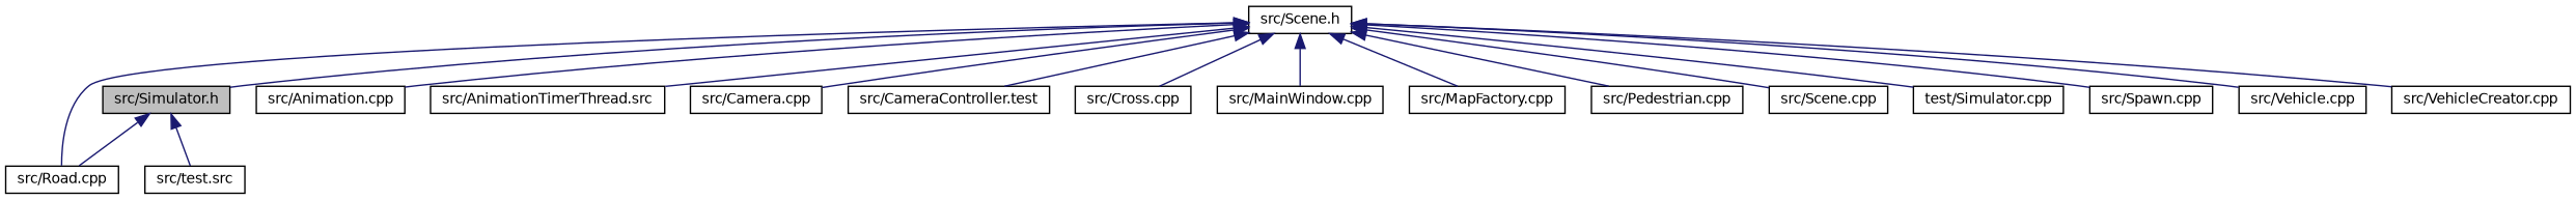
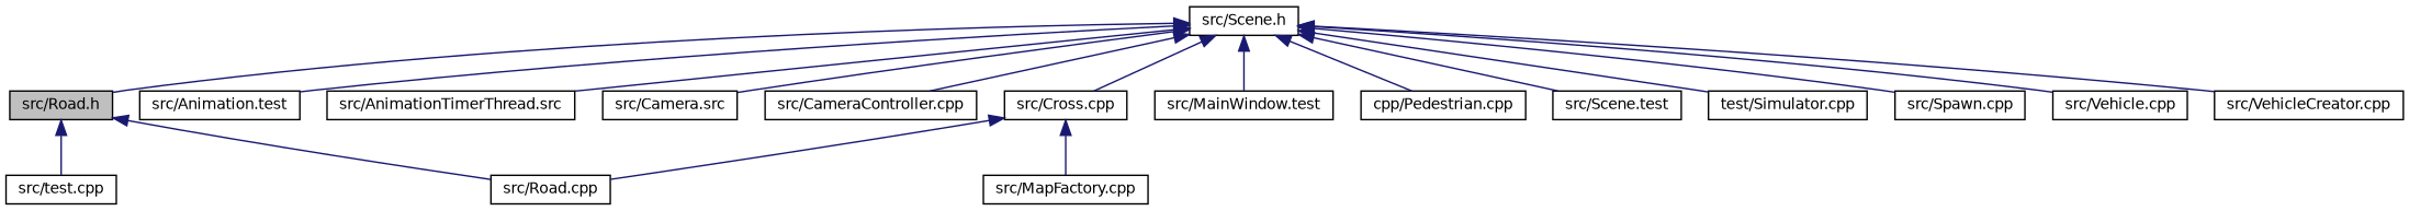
  digraph {
    node [color=black fillcolor=white fontname=Helvetica fontsize=10 shape=record style=filled]
    edge [color=midnightblue dir=back fontname=Helvetica fontsize=10 labelfontname=Helvetica labelfontsize=10 style=solid]
-   n1 [fillcolor=grey75 fontcolor=black height=0.2 label="src/Simulator.h" width=0.4]
+   n1 [fillcolor=grey75 fontcolor=black height=0.2 label="src/Road.h" width=0.4]
    n2 [height=0.2 label="src/Road.cpp" width=0.4]
-   n3 [height=0.2 label="src/test.src" width=0.4]
+   n3 [height=0.2 label="src/test.cpp" width=0.4]
    n4 [height=0.2 label="src/Scene.h" width=0.4]
-   n5 [height=0.2 label="src/Animation.cpp" width=0.4]
+   n5 [height=0.2 label="src/Animation.test" width=0.4]
    n6 [height=0.2 label="src/AnimationTimerThread.src" width=0.4]
-   n7 [height=0.2 label="src/Camera.cpp" width=0.4]
-   n8 [height=0.2 label="src/CameraController.test" width=0.4]
+   n7 [height=0.2 label="src/Camera.src" width=0.4]
+   n8 [height=0.2 label="src/CameraController.cpp" width=0.4]
    n9 [height=0.2 label="src/Cross.cpp" width=0.4]
-   n10 [height=0.2 label="src/MainWindow.cpp" width=0.4]
+   n10 [height=0.2 label="src/MainWindow.test" width=0.4]
    n11 [height=0.2 label="src/MapFactory.cpp" width=0.4]
-   n12 [height=0.2 label="src/Pedestrian.cpp" width=0.4]
-   n13 [height=0.2 label="src/Scene.cpp" width=0.4]
+   n12 [height=0.2 label="cpp/Pedestrian.cpp" width=0.4]
+   n13 [height=0.2 label="src/Scene.test" width=0.4]
    n14 [height=0.2 label="test/Simulator.cpp" width=0.4]
    n15 [height=0.2 label="src/Spawn.cpp" width=0.4]
    n16 [height=0.2 label="src/Vehicle.cpp" width=0.4]
    n17 [height=0.2 label="src/VehicleCreator.cpp" width=0.4]
    n1 -> n2
    n1 -> n3
    n4 -> n1
-   n4 -> n2
+   n9 -> n2
    n4 -> n5
    n4 -> n6
    n4 -> n7
    n4 -> n8
    n4 -> n9
    n4 -> n10
-   n4 -> n11
+   n9 -> n11
    n4 -> n12
    n4 -> n13
    n4 -> n14
    n4 -> n15
    n4 -> n16
    n4 -> n17
  }
